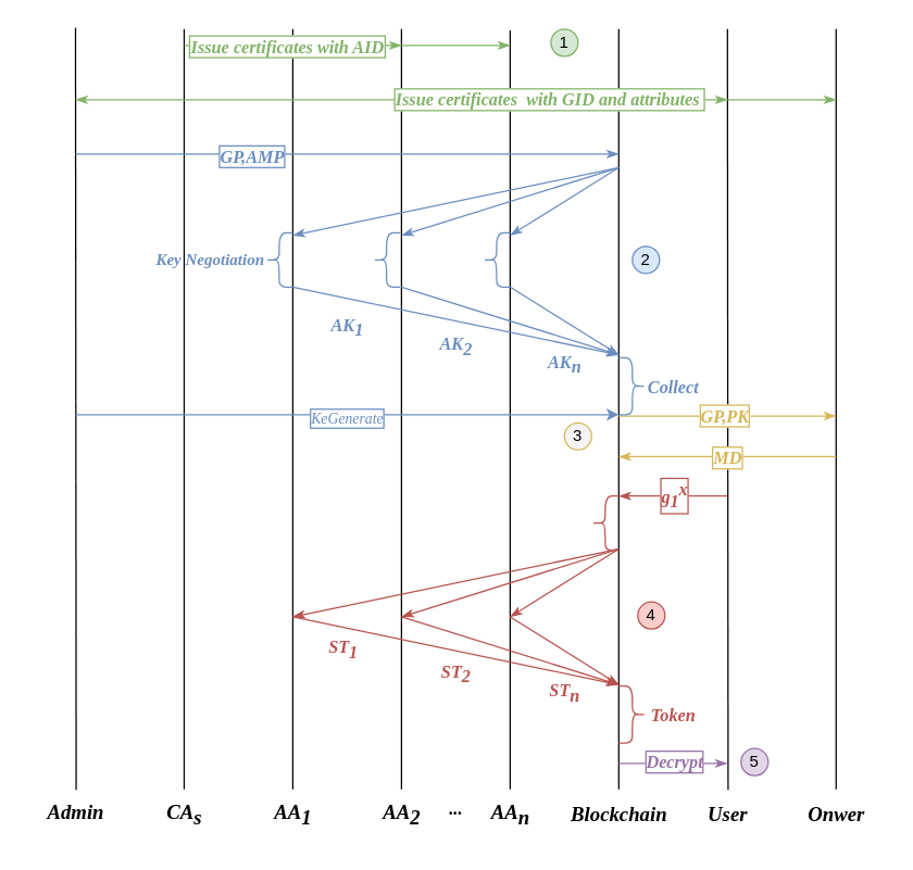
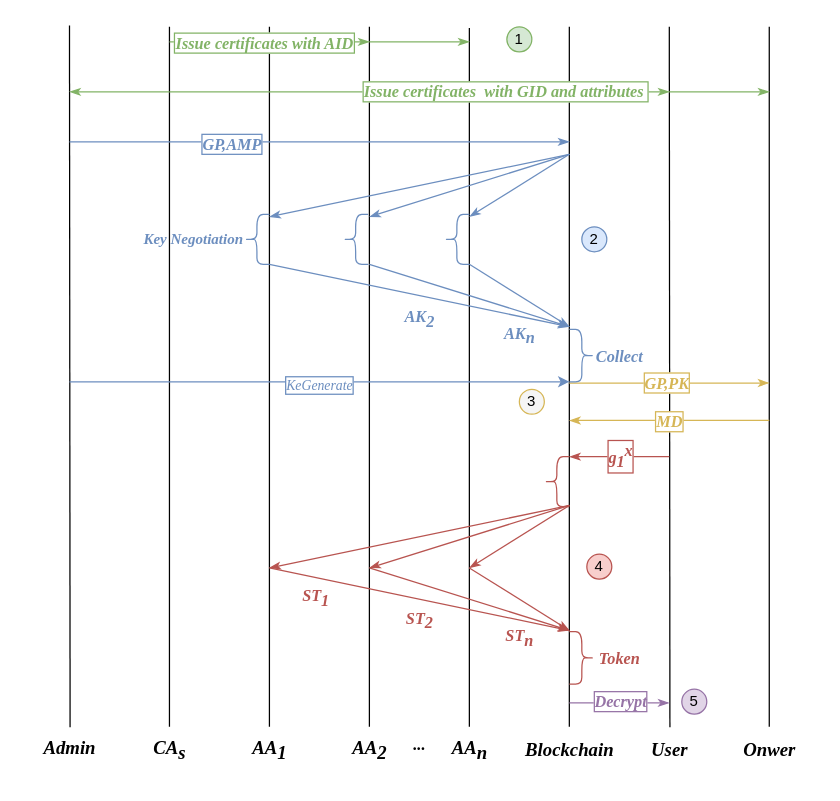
  <mxCell id="0" />
  <mxCell id="1" parent="0" />
  <mxCell id="2" value="" style="endArrow=none;html=1;rounded=0;jumpStyle=sharp;endFill=0;fontFamily=Times New Roman;fontStyle=3;fontSize=13;" parent="1" edge="1"><mxGeometry width="50" height="50" relative="1" as="geometry"><mxPoint x="135" y="21" as="sourcePoint" /><mxPoint x="135" y="581" as="targetPoint" /></mxGeometry></mxCell>
  <mxCell id="3" value="" style="endArrow=none;html=1;rounded=0;jumpStyle=sharp;endFill=0;fontFamily=Times New Roman;fontStyle=3;fontSize=13;" parent="1" edge="1"><mxGeometry width="50" height="50" relative="1" as="geometry"><mxPoint x="375" y="22" as="sourcePoint" /><mxPoint x="375" y="581" as="targetPoint" /></mxGeometry></mxCell>
  <mxCell id="4" value="" style="endArrow=none;html=1;rounded=0;jumpStyle=sharp;endFill=0;fontFamily=Times New Roman;fontStyle=3;entryX=0.507;entryY=-0.02;entryDx=0;entryDy=0;entryPerimeter=0;fontSize=13;strokeWidth=1;" parent="1" target="36" edge="1"><mxGeometry width="50" height="50" relative="1" as="geometry"><mxPoint x="55" y="20" as="sourcePoint" /><mxPoint x="55" y="561" as="targetPoint" /></mxGeometry></mxCell>
  <mxCell id="5" value="" style="endArrow=none;html=1;rounded=0;jumpStyle=sharp;endFill=0;fontFamily=Times New Roman;fontStyle=3;fontSize=13;" parent="1" edge="1"><mxGeometry width="50" height="50" relative="1" as="geometry"><mxPoint x="295" y="21" as="sourcePoint" /><mxPoint x="295" y="581" as="targetPoint" /></mxGeometry></mxCell>
  <mxCell id="6" value="" style="endArrow=none;html=1;rounded=0;jumpStyle=sharp;endFill=0;fontFamily=Times New Roman;fontStyle=3;fontSize=13;" parent="1" edge="1"><mxGeometry width="50" height="50" relative="1" as="geometry"><mxPoint x="215" y="21" as="sourcePoint" /><mxPoint x="215" y="581" as="targetPoint" /></mxGeometry></mxCell>
  <mxCell id="7" value="" style="endArrow=none;html=1;rounded=0;jumpStyle=sharp;endFill=0;fontFamily=Times New Roman;fontStyle=3;fontSize=13;" parent="1" edge="1"><mxGeometry width="50" height="50" relative="1" as="geometry"><mxPoint x="455" y="21" as="sourcePoint" /><mxPoint x="455" y="581" as="targetPoint" /></mxGeometry></mxCell>
  <mxCell id="8" value="" style="endArrow=none;html=1;rounded=0;jumpStyle=sharp;endFill=0;fontFamily=Times New Roman;fontStyle=3;fontSize=13;" parent="1" edge="1"><mxGeometry width="50" height="50" relative="1" as="geometry"><mxPoint x="615" y="21" as="sourcePoint" /><mxPoint x="615" y="581" as="targetPoint" /></mxGeometry></mxCell>
  <mxCell id="9" value="" style="endArrow=none;html=1;rounded=0;jumpStyle=sharp;endFill=0;fontFamily=Times New Roman;fontStyle=3;entryX=0.51;entryY=-0.087;entryDx=0;entryDy=0;entryPerimeter=0;fontSize=13;" parent="1" target="43" edge="1"><mxGeometry width="50" height="50" relative="1" as="geometry"><mxPoint x="535" y="21" as="sourcePoint" /><mxPoint x="535" y="561" as="targetPoint" /></mxGeometry></mxCell>
  <mxCell id="10" value="" style="endArrow=classicThin;html=1;rounded=0;endFill=1;fontFamily=Times New Roman;fontStyle=3;fillColor=#d5e8d4;strokeColor=#82b366;fontSize=13;" parent="1" edge="1"><mxGeometry width="50" height="50" relative="1" as="geometry"><mxPoint x="135" y="33" as="sourcePoint" /><mxPoint x="295" y="33" as="targetPoint" /></mxGeometry></mxCell>
  <mxCell id="11" value="Issue certificates with AID" style="edgeLabel;html=1;align=center;verticalAlign=middle;resizable=0;points=[];fontFamily=Times New Roman;fontStyle=3;fontColor=#82B366;fontSize=13;labelBorderColor=#82B366;" parent="10" vertex="1" connectable="0"><mxGeometry x="-0.087" y="-2" relative="1" as="geometry"><mxPoint x="2" y="-2" as="offset" /></mxGeometry></mxCell>
  <mxCell id="12" value="" style="endArrow=classicThin;html=1;rounded=0;endFill=1;fontFamily=Times New Roman;fontStyle=3;fillColor=#d5e8d4;strokeColor=#82b366;fontSize=13;" parent="1" edge="1"><mxGeometry width="50" height="50" relative="1" as="geometry"><mxPoint x="295" y="33" as="sourcePoint" /><mxPoint x="375" y="33" as="targetPoint" /></mxGeometry></mxCell>
  <mxCell id="13" value="" style="endArrow=classicThin;html=1;rounded=0;endFill=1;fontFamily=Times New Roman;fontStyle=3;fillColor=#d5e8d4;strokeColor=#82b366;fontSize=13;" parent="1" edge="1"><mxGeometry width="50" height="50" relative="1" as="geometry"><mxPoint x="135" y="73" as="sourcePoint" /><mxPoint x="535" y="73" as="targetPoint" /></mxGeometry></mxCell>
  <mxCell id="14" value="Issue certificates&amp;nbsp; with GID and attributes&amp;nbsp;" style="edgeLabel;html=1;align=center;verticalAlign=middle;resizable=0;points=[];fontFamily=Times New Roman;fontStyle=3;fontColor=#82B366;fontSize=13;labelBorderColor=#82B366;" parent="13" vertex="1" connectable="0"><mxGeometry x="0.34" relative="1" as="geometry"><mxPoint y="-1" as="offset" /></mxGeometry></mxCell>
  <mxCell id="15" value="" style="endArrow=classicThin;html=1;rounded=0;endFill=1;fontFamily=Times New Roman;fontStyle=3;fillColor=#d5e8d4;strokeColor=#82b366;fontSize=13;" parent="1" edge="1"><mxGeometry width="50" height="50" relative="1" as="geometry"><mxPoint x="535" y="73" as="sourcePoint" /><mxPoint x="615" y="73" as="targetPoint" /></mxGeometry></mxCell>
  <mxCell id="16" value="" style="endArrow=classicThin;html=1;rounded=0;endFill=1;fontFamily=Times New Roman;fontStyle=3;fillColor=#dae8fc;strokeColor=#6c8ebf;fontSize=13;" parent="1" edge="1"><mxGeometry width="50" height="50" relative="1" as="geometry"><mxPoint x="55" y="113" as="sourcePoint" /><mxPoint x="455" y="113" as="targetPoint" /></mxGeometry></mxCell>
  <mxCell id="17" value="GP,AMP" style="edgeLabel;html=1;align=center;verticalAlign=middle;resizable=0;points=[];fontFamily=Times New Roman;fontStyle=3;fontColor=#6c8ebf;fontSize=13;labelBorderColor=#6C8EBF;" parent="16" vertex="1" connectable="0"><mxGeometry x="-0.355" y="-1" relative="1" as="geometry"><mxPoint as="offset" /></mxGeometry></mxCell>
  <mxCell id="18" value="" style="endArrow=classicThin;html=1;rounded=0;endFill=1;fontFamily=Times New Roman;fontStyle=3;fillColor=#dae8fc;strokeColor=#6c8ebf;fontSize=13;" parent="1" edge="1"><mxGeometry width="50" height="50" relative="1" as="geometry"><mxPoint x="455" y="123" as="sourcePoint" /><mxPoint x="215" y="173" as="targetPoint" /></mxGeometry></mxCell>
  <mxCell id="19" value="" style="endArrow=classicThin;html=1;rounded=0;endFill=1;fontFamily=Times New Roman;fontStyle=3;fillColor=#dae8fc;strokeColor=#6c8ebf;fontSize=13;" parent="1" edge="1"><mxGeometry width="50" height="50" relative="1" as="geometry"><mxPoint x="455" y="123" as="sourcePoint" /><mxPoint x="295" y="173" as="targetPoint" /></mxGeometry></mxCell>
  <mxCell id="20" value="" style="endArrow=classicThin;html=1;rounded=0;endFill=1;fontFamily=Times New Roman;fontStyle=3;fillColor=#dae8fc;strokeColor=#6c8ebf;fontSize=13;" parent="1" edge="1"><mxGeometry width="50" height="50" relative="1" as="geometry"><mxPoint x="455" y="123" as="sourcePoint" /><mxPoint x="375" y="173" as="targetPoint" /></mxGeometry></mxCell>
  <mxCell id="21" value="" style="endArrow=classicThin;html=1;rounded=0;endFill=1;fontFamily=Times New Roman;fontStyle=3;fillColor=#dae8fc;strokeColor=#6c8ebf;fontSize=13;" parent="1" edge="1"><mxGeometry width="50" height="50" relative="1" as="geometry"><mxPoint x="215" y="211" as="sourcePoint" /><mxPoint x="455" y="261" as="targetPoint" /></mxGeometry></mxCell>
  <mxCell id="22" value="" style="endArrow=classicThin;html=1;rounded=0;endFill=1;fontFamily=Times New Roman;fontStyle=3;fillColor=#dae8fc;strokeColor=#6c8ebf;fontSize=13;" parent="1" edge="1"><mxGeometry width="50" height="50" relative="1" as="geometry"><mxPoint x="295" y="211" as="sourcePoint" /><mxPoint x="455" y="261" as="targetPoint" /></mxGeometry></mxCell>
  <mxCell id="23" value="" style="endArrow=classicThin;html=1;rounded=0;endFill=1;fontFamily=Times New Roman;fontStyle=3;fillColor=#dae8fc;strokeColor=#6c8ebf;fontSize=13;" parent="1" edge="1"><mxGeometry width="50" height="50" relative="1" as="geometry"><mxPoint x="375" y="211" as="sourcePoint" /><mxPoint x="455" y="261" as="targetPoint" /></mxGeometry></mxCell>
  <mxCell id="24" value="" style="endArrow=classicThin;html=1;rounded=0;endFill=1;fontFamily=Times New Roman;fontStyle=3;fillColor=#fff2cc;strokeColor=#d6b656;fontSize=13;" parent="1" edge="1"><mxGeometry width="50" height="50" relative="1" as="geometry"><mxPoint x="455" y="306" as="sourcePoint" /><mxPoint x="615" y="306" as="targetPoint" /></mxGeometry></mxCell>
  <mxCell id="25" value="GP,PK" style="edgeLabel;html=1;align=center;verticalAlign=middle;resizable=0;points=[];fontFamily=Times New Roman;fontStyle=3;fontColor=#d6b656;fontSize=13;labelBackgroundColor=default;labelBorderColor=#D6B656;" parent="24" vertex="1" connectable="0"><mxGeometry x="0.412" y="1" relative="1" as="geometry"><mxPoint x="-36" as="offset" /></mxGeometry></mxCell>
  <mxCell id="26" value="" style="endArrow=classicThin;html=1;rounded=0;endFill=1;fontFamily=Times New Roman;fontStyle=3;fillColor=#f8cecc;strokeColor=#b85450;fontColor=#B85450;fontSize=13;" parent="1" edge="1"><mxGeometry width="50" height="50" relative="1" as="geometry"><mxPoint x="535" y="365" as="sourcePoint" /><mxPoint x="455" y="365" as="targetPoint" /></mxGeometry></mxCell>
  <mxCell id="27" value="g&lt;sub style=&quot;font-size: 13px;&quot;&gt;1&lt;/sub&gt;&lt;sup style=&quot;font-size: 13px;&quot;&gt;x&lt;/sup&gt;" style="edgeLabel;html=1;align=center;verticalAlign=middle;resizable=0;points=[];fontFamily=Times New Roman;fontStyle=3;fontColor=#B85450;fontSize=13;labelBorderColor=#B85450;" parent="26" vertex="1" connectable="0"><mxGeometry y="-1" relative="1" as="geometry"><mxPoint as="offset" /></mxGeometry></mxCell>
  <mxCell id="28" value="" style="endArrow=classicThin;html=1;rounded=0;endFill=1;fontFamily=Times New Roman;fontStyle=3;fontColor=#B85450;fillColor=#f8cecc;strokeColor=#b85450;fontSize=13;" parent="1" edge="1"><mxGeometry width="50" height="50" relative="1" as="geometry"><mxPoint x="455" y="404" as="sourcePoint" /><mxPoint x="215" y="454" as="targetPoint" /></mxGeometry></mxCell>
  <mxCell id="29" value="" style="endArrow=classicThin;html=1;rounded=0;endFill=1;fontFamily=Times New Roman;fontStyle=3;fontColor=#B85450;fillColor=#f8cecc;strokeColor=#b85450;fontSize=13;" parent="1" edge="1"><mxGeometry width="50" height="50" relative="1" as="geometry"><mxPoint x="455" y="404" as="sourcePoint" /><mxPoint x="295" y="454" as="targetPoint" /></mxGeometry></mxCell>
  <mxCell id="30" value="" style="endArrow=classicThin;html=1;rounded=0;endFill=1;fontFamily=Times New Roman;fontStyle=3;fontColor=#B85450;fillColor=#f8cecc;strokeColor=#b85450;fontSize=13;" parent="1" edge="1"><mxGeometry width="50" height="50" relative="1" as="geometry"><mxPoint x="455" y="404" as="sourcePoint" /><mxPoint x="375" y="454" as="targetPoint" /></mxGeometry></mxCell>
  <mxCell id="31" value="" style="endArrow=classicThin;html=1;rounded=0;endFill=1;fontFamily=Times New Roman;fontStyle=3;fontColor=#B85450;fillColor=#f8cecc;strokeColor=#b85450;fontSize=13;" parent="1" edge="1"><mxGeometry width="50" height="50" relative="1" as="geometry"><mxPoint x="375" y="454" as="sourcePoint" /><mxPoint x="455" y="504" as="targetPoint" /></mxGeometry></mxCell>
  <mxCell id="32" value="" style="endArrow=classicThin;html=1;rounded=0;endFill=1;fontFamily=Times New Roman;fontStyle=3;fontColor=#B85450;fillColor=#f8cecc;strokeColor=#b85450;fontSize=13;" parent="1" edge="1"><mxGeometry width="50" height="50" relative="1" as="geometry"><mxPoint x="295" y="454" as="sourcePoint" /><mxPoint x="455" y="504" as="targetPoint" /></mxGeometry></mxCell>
  <mxCell id="33" value="" style="endArrow=classicThin;html=1;rounded=0;endFill=1;fontFamily=Times New Roman;fontStyle=3;fontColor=#B85450;fillColor=#f8cecc;strokeColor=#b85450;fontSize=13;" parent="1" edge="1"><mxGeometry width="50" height="50" relative="1" as="geometry"><mxPoint x="215" y="454" as="sourcePoint" /><mxPoint x="455" y="504" as="targetPoint" /></mxGeometry></mxCell>
  <mxCell id="34" value="" style="endArrow=classicThin;html=1;rounded=0;endFill=1;fontFamily=Times New Roman;fontStyle=3;fillColor=#e1d5e7;strokeColor=#9673a6;fontSize=13;" parent="1" edge="1"><mxGeometry width="50" height="50" relative="1" as="geometry"><mxPoint x="455" y="562" as="sourcePoint" /><mxPoint x="535" y="562" as="targetPoint" /></mxGeometry></mxCell>
  <mxCell id="35" value="Decrypt" style="edgeLabel;html=1;align=center;verticalAlign=middle;resizable=0;points=[];fontFamily=Times New Roman;fontStyle=3;fontColor=#9673a6;fontSize=13;labelBorderColor=#9673a6;" parent="34" vertex="1" connectable="0"><mxGeometry x="0.1" y="-1" relative="1" as="geometry"><mxPoint x="-4" y="-3" as="offset" /></mxGeometry></mxCell>
  <mxCell id="36" value="Admin" style="text;html=1;align=center;verticalAlign=middle;resizable=0;points=[];autosize=1;strokeColor=none;fillColor=none;fontFamily=Times New Roman;fontStyle=3;fontSize=15;" parent="1" vertex="1"><mxGeometry x="20" y="582" width="70" height="30" as="geometry" /></mxCell>
  <mxCell id="37" value="CA&lt;sub style=&quot;font-size: 15px;&quot;&gt;s&lt;/sub&gt;" style="text;html=1;align=center;verticalAlign=middle;resizable=0;points=[];autosize=1;strokeColor=none;fillColor=none;fontFamily=Times New Roman;fontStyle=3;fontSize=15;" parent="1" vertex="1"><mxGeometry x="110" y="579" width="50" height="40" as="geometry" /></mxCell>
  <mxCell id="38" value="AA&lt;sub style=&quot;font-size: 15px;&quot;&gt;1&lt;/sub&gt;" style="text;html=1;align=center;verticalAlign=middle;resizable=0;points=[];autosize=1;strokeColor=none;fillColor=none;fontFamily=Times New Roman;fontStyle=3;fontSize=15;" parent="1" vertex="1"><mxGeometry x="190" y="579" width="50" height="40" as="geometry" /></mxCell>
  <mxCell id="39" value="AA&lt;sub style=&quot;font-size: 15px;&quot;&gt;2&lt;/sub&gt;" style="text;html=1;align=center;verticalAlign=middle;resizable=0;points=[];autosize=1;strokeColor=none;fillColor=none;fontFamily=Times New Roman;fontStyle=3;fontSize=15;" parent="1" vertex="1"><mxGeometry x="270" y="579" width="50" height="40" as="geometry" /></mxCell>
  <mxCell id="40" value="AA&lt;span style=&quot;font-size: 15px;&quot;&gt;&lt;sub style=&quot;font-size: 15px;&quot;&gt;n&lt;/sub&gt;&lt;/span&gt;" style="text;html=1;align=center;verticalAlign=middle;resizable=0;points=[];autosize=1;strokeColor=none;fillColor=none;fontFamily=Times New Roman;fontStyle=3;fontSize=15;" parent="1" vertex="1"><mxGeometry x="350" y="579" width="50" height="40" as="geometry" /></mxCell>
  <mxCell id="41" value="..." style="text;html=1;align=center;verticalAlign=middle;resizable=0;points=[];autosize=1;strokeColor=none;fillColor=none;fontFamily=Times New Roman;fontStyle=3;fontSize=13;" parent="1" vertex="1"><mxGeometry x="320" y="580" width="30" height="30" as="geometry" /></mxCell>
  <mxCell id="42" value="Blockchain" style="text;html=1;align=center;verticalAlign=middle;resizable=0;points=[];autosize=1;strokeColor=none;fillColor=none;fontFamily=Times New Roman;fontStyle=3;fontSize=15;" parent="1" vertex="1"><mxGeometry x="410" y="584" width="90" height="30" as="geometry" /></mxCell>
  <mxCell id="43" value="User" style="text;html=1;align=center;verticalAlign=middle;resizable=0;points=[];autosize=1;strokeColor=none;fillColor=none;fontFamily=Times New Roman;fontStyle=3;fontSize=15;" parent="1" vertex="1"><mxGeometry x="510" y="584" width="50" height="30" as="geometry" /></mxCell>
  <mxCell id="44" value="Onwer" style="text;html=1;align=center;verticalAlign=middle;resizable=0;points=[];autosize=1;strokeColor=none;fillColor=none;fontFamily=Times New Roman;fontStyle=3;fontSize=15;" parent="1" vertex="1"><mxGeometry x="580" y="584" width="70" height="30" as="geometry" /></mxCell>
- <mxCell id="45" value="AK&lt;sub style=&quot;font-size: 13px;&quot;&gt;1&lt;/sub&gt;" style="text;html=1;align=center;verticalAlign=middle;resizable=0;points=[];autosize=1;fontFamily=Times New Roman;fontStyle=3;fontColor=#6c8ebf;fontSize=13;" parent="1" vertex="1"><mxGeometry x="230" y="226" width="50" height="30" as="geometry" /></mxCell>
  <mxCell id="46" value="AK&lt;sub style=&quot;font-size: 13px;&quot;&gt;2&lt;/sub&gt;" style="text;html=1;align=center;verticalAlign=middle;resizable=0;points=[];autosize=1;strokeColor=none;fillColor=none;fontFamily=Times New Roman;fontStyle=3;fontColor=#6c8ebf;fontSize=13;" parent="1" vertex="1"><mxGeometry x="310" y="240" width="50" height="30" as="geometry" /></mxCell>
  <mxCell id="47" value="AK&lt;span style=&quot;font-size: 13px;&quot;&gt;&lt;sub style=&quot;font-size: 13px;&quot;&gt;n&lt;/sub&gt;&lt;/span&gt;" style="text;html=1;align=center;verticalAlign=middle;resizable=0;points=[];autosize=1;strokeColor=none;fillColor=none;fontFamily=Times New Roman;fontStyle=3;fontColor=#6c8ebf;fontSize=13;" parent="1" vertex="1"><mxGeometry x="390" y="253" width="50" height="30" as="geometry" /></mxCell>
  <mxCell id="48" value="" style="shape=curlyBracket;whiteSpace=wrap;html=1;rounded=1;flipH=1;labelPosition=right;verticalLabelPosition=middle;align=left;verticalAlign=middle;size=0.5;fontFamily=Times New Roman;fontStyle=3;fillColor=#dae8fc;strokeColor=#6c8ebf;fontSize=13;" parent="1" vertex="1"><mxGeometry x="455" y="263" width="20" height="42" as="geometry" /></mxCell>
  <mxCell id="49" value="&lt;font color=&quot;#6c8ebf&quot; style=&quot;font-size: 13px;&quot;&gt;Collect&lt;/font&gt;" style="text;html=1;align=center;verticalAlign=middle;resizable=0;points=[];autosize=1;strokeColor=none;fillColor=none;fontFamily=Times New Roman;fontStyle=3;fontSize=13;" parent="1" vertex="1"><mxGeometry x="465" y="270" width="60" height="30" as="geometry" /></mxCell>
  <mxCell id="50" value="" style="shape=curlyBracket;whiteSpace=wrap;html=1;rounded=1;labelPosition=left;verticalLabelPosition=middle;align=right;verticalAlign=middle;fontFamily=Times New Roman;fontStyle=3;fillColor=#f8cecc;strokeColor=#b85450;fontSize=13;" parent="1" vertex="1"><mxGeometry x="435" y="365" width="20" height="40" as="geometry" /></mxCell>
  <mxCell id="51" value="ST&lt;sub style=&quot;font-size: 13px;&quot;&gt;1&lt;/sub&gt;" style="text;html=1;align=center;verticalAlign=middle;resizable=0;points=[];autosize=1;strokeColor=none;fillColor=none;fontFamily=Times New Roman;fontStyle=3;fontColor=#B85450;fontSize=13;" parent="1" vertex="1"><mxGeometry x="227" y="463" width="50" height="30" as="geometry" /></mxCell>
  <mxCell id="52" value="ST&lt;sub style=&quot;font-size: 13px;&quot;&gt;2&lt;/sub&gt;" style="text;html=1;align=center;verticalAlign=middle;resizable=0;points=[];autosize=1;strokeColor=none;fillColor=none;fontFamily=Times New Roman;fontStyle=3;fontColor=#B85450;fontSize=13;" parent="1" vertex="1"><mxGeometry x="310" y="481" width="50" height="30" as="geometry" /></mxCell>
  <mxCell id="53" value="ST&lt;sub style=&quot;font-size: 13px;&quot;&gt;n&lt;/sub&gt;" style="text;html=1;align=center;verticalAlign=middle;resizable=0;points=[];autosize=1;strokeColor=none;fillColor=none;fontFamily=Times New Roman;fontStyle=3;fontColor=#B85450;fontSize=13;" parent="1" vertex="1"><mxGeometry x="390" y="495" width="50" height="30" as="geometry" /></mxCell>
  <mxCell id="54" value="" style="shape=curlyBracket;whiteSpace=wrap;html=1;rounded=1;flipH=1;labelPosition=right;verticalLabelPosition=middle;align=left;verticalAlign=middle;size=0.5;fontFamily=Times New Roman;fontStyle=3;fillColor=#f8cecc;strokeColor=#b85450;fontSize=13;" parent="1" vertex="1"><mxGeometry x="455" y="505" width="20" height="42" as="geometry" /></mxCell>
  <mxCell id="55" value="Token" style="text;html=1;align=center;verticalAlign=middle;resizable=0;points=[];autosize=1;strokeColor=none;fillColor=none;fontFamily=Times New Roman;fontStyle=3;fontColor=#B85450;fontSize=13;" parent="1" vertex="1"><mxGeometry x="465" y="511" width="60" height="30" as="geometry" /></mxCell>
  <mxCell id="56" value="" style="endArrow=classicThin;html=1;rounded=0;endFill=1;fontFamily=Times New Roman;fontStyle=3;fillColor=#fff2cc;strokeColor=#d6b656;fontSize=13;" parent="1" edge="1"><mxGeometry width="50" height="50" relative="1" as="geometry"><mxPoint x="615" y="336" as="sourcePoint" /><mxPoint x="455" y="336" as="targetPoint" /></mxGeometry></mxCell>
  <mxCell id="57" value="MD" style="edgeLabel;html=1;align=center;verticalAlign=middle;resizable=0;points=[];fontFamily=Times New Roman;fontStyle=3;fontColor=#D6B656;fontSize=13;labelBorderColor=#D6B656;" parent="56" vertex="1" connectable="0"><mxGeometry x="-0.024" y="2" relative="1" as="geometry"><mxPoint x="-3" y="-2" as="offset" /></mxGeometry></mxCell>
  <mxCell id="58" value="" style="shape=curlyBracket;html=1;rounded=1;labelPosition=left;verticalLabelPosition=middle;align=right;verticalAlign=middle;fontFamily=Times New Roman;fontStyle=3;fillColor=#dae8fc;strokeColor=#6c8ebf;fontColor=#6c8ebf;fontSize=13;" parent="1" vertex="1"><mxGeometry x="195" y="171" width="20" height="40" as="geometry" /></mxCell>
  <mxCell id="59" value="" style="shape=curlyBracket;html=1;rounded=1;labelPosition=left;verticalLabelPosition=middle;align=right;verticalAlign=middle;fontFamily=Times New Roman;fontStyle=3;fillColor=#dae8fc;strokeColor=#6c8ebf;fontColor=#6c8ebf;fontSize=13;" parent="1" vertex="1"><mxGeometry x="274" y="171" width="20" height="40" as="geometry" /></mxCell>
  <mxCell id="60" value="" style="shape=curlyBracket;html=1;rounded=1;labelPosition=left;verticalLabelPosition=middle;align=right;verticalAlign=middle;fontFamily=Times New Roman;fontStyle=3;fillColor=#dae8fc;strokeColor=#6c8ebf;fontColor=#6c8ebf;fontSize=13;" parent="1" vertex="1"><mxGeometry x="355" y="171" width="20" height="40" as="geometry" /></mxCell>
  <mxCell id="61" value="1" style="ellipse;whiteSpace=wrap;html=1;fillColor=#d5e8d4;strokeColor=#82b366;" parent="1" vertex="1"><mxGeometry x="405" y="21" width="20" height="20" as="geometry" /></mxCell>
  <mxCell id="62" value="2" style="ellipse;whiteSpace=wrap;html=1;fillColor=#dae8fc;strokeColor=#6c8ebf;" parent="1" vertex="1"><mxGeometry x="465" y="181" width="20" height="20" as="geometry" /></mxCell>
  <mxCell id="63" value="3" style="ellipse;whiteSpace=wrap;html=1;fillColor=#f5f5f5;strokeColor=#d6b656;" parent="1" vertex="1"><mxGeometry x="415" y="311" width="20" height="20" as="geometry" /></mxCell>
  <mxCell id="64" value="4" style="ellipse;whiteSpace=wrap;html=1;fillColor=#f8cecc;strokeColor=#b85450;" parent="1" vertex="1"><mxGeometry x="469" y="443" width="20" height="20" as="geometry" /></mxCell>
  <mxCell id="65" value="5" style="ellipse;whiteSpace=wrap;html=1;fillColor=#e1d5e7;strokeColor=#9673a6;" parent="1" vertex="1"><mxGeometry x="545" y="551" width="20" height="20" as="geometry" /></mxCell>
  <mxCell id="66" value="&lt;font face=&quot;Times New Roman&quot; color=&quot;#6c8ebf&quot;&gt;&lt;i&gt;&lt;b&gt;Key Negotiation&lt;/b&gt;&lt;/i&gt;&lt;/font&gt;" style="text;html=1;align=center;verticalAlign=middle;resizable=0;points=[];autosize=1;strokeColor=none;fillColor=none;" parent="1" vertex="1"><mxGeometry x="104" y="176" width="100" height="30" as="geometry" /></mxCell>
  <mxCell id="67" value="" style="endArrow=classicThin;html=1;rounded=0;endFill=1;fillColor=#d5e8d4;strokeColor=#82b366;" parent="1" edge="1"><mxGeometry width="50" height="50" relative="1" as="geometry"><mxPoint x="135" y="73" as="sourcePoint" /><mxPoint x="55" y="73" as="targetPoint" /></mxGeometry></mxCell>
  <mxCell id="68" value="" style="endArrow=classic;html=1;rounded=0;fillColor=#dae8fc;strokeColor=#6C8EBF;" edge="1" parent="1"><mxGeometry width="50" height="50" relative="1" as="geometry"><mxPoint x="55" y="305" as="sourcePoint" /><mxPoint x="455" y="305" as="targetPoint" /></mxGeometry></mxCell>
  <mxCell id="69" value="KeGenerate" style="edgeLabel;html=1;align=center;verticalAlign=middle;resizable=0;points=[];labelBorderColor=#6C8EBF;fontColor=#6C8EBF;fontStyle=2;fontFamily=Times New Roman;" vertex="1" connectable="0" parent="68"><mxGeometry x="-0.006" y="-2" relative="1" as="geometry"><mxPoint as="offset" /></mxGeometry></mxCell>
